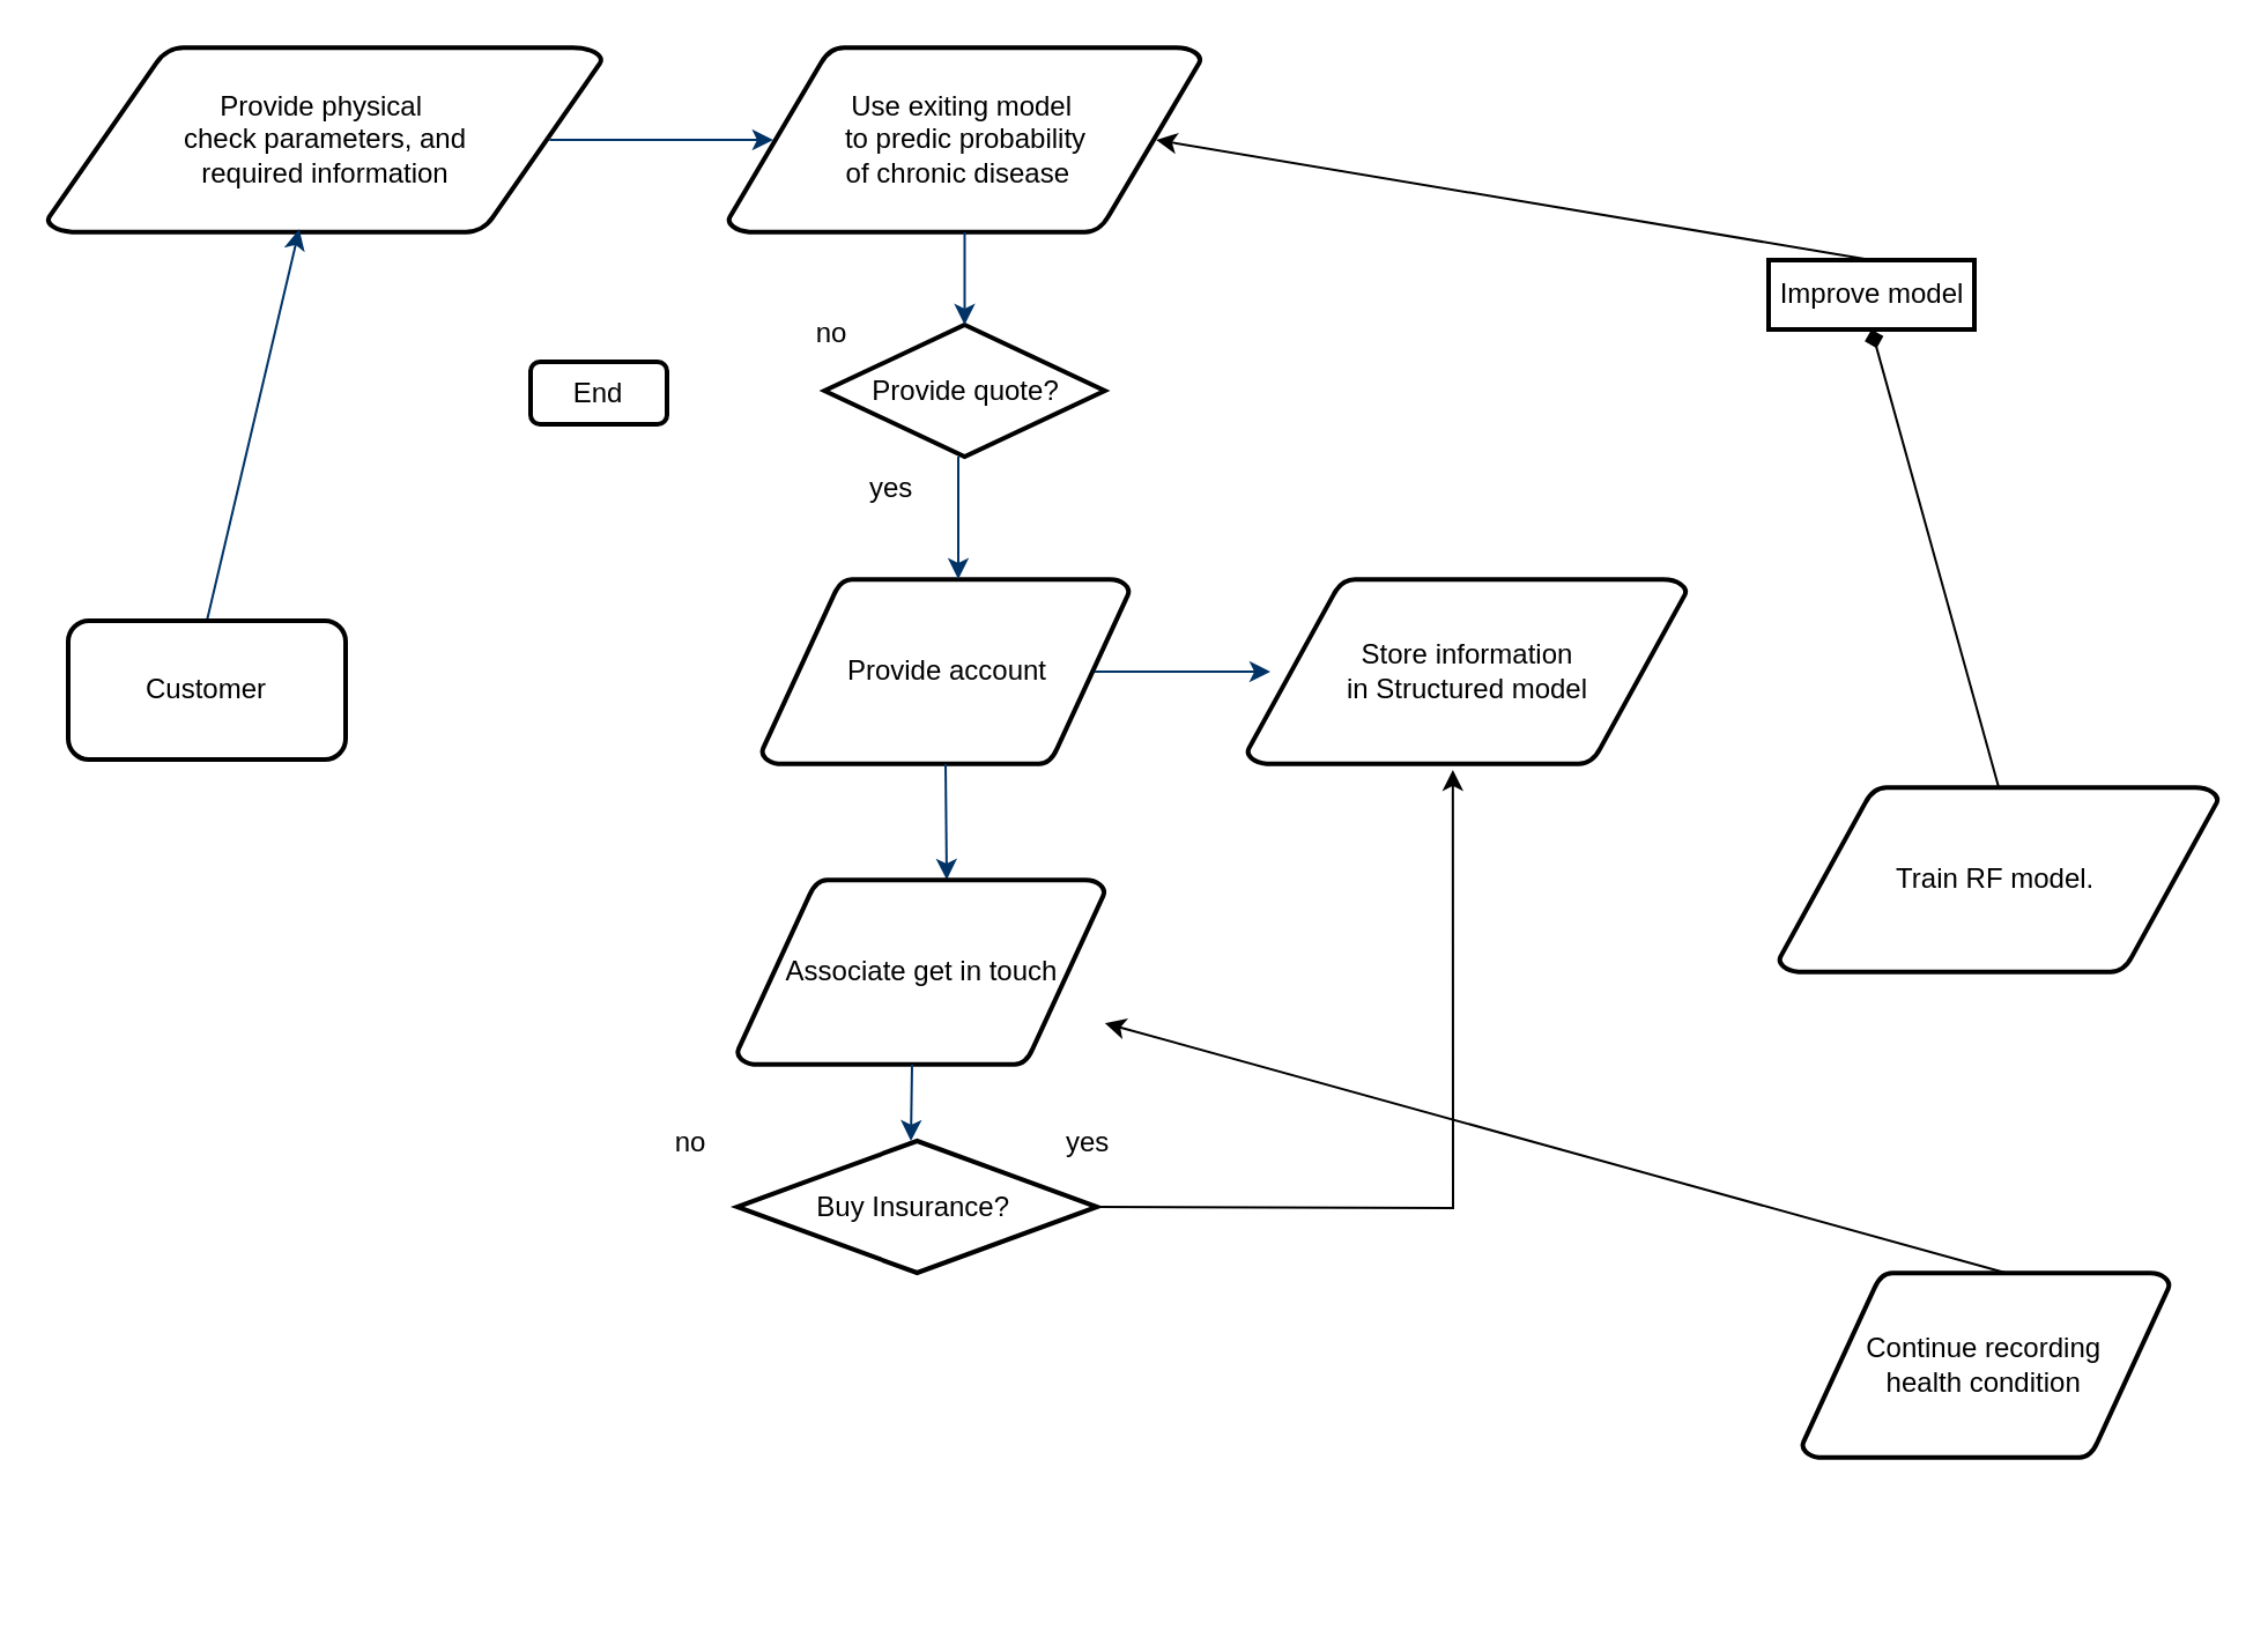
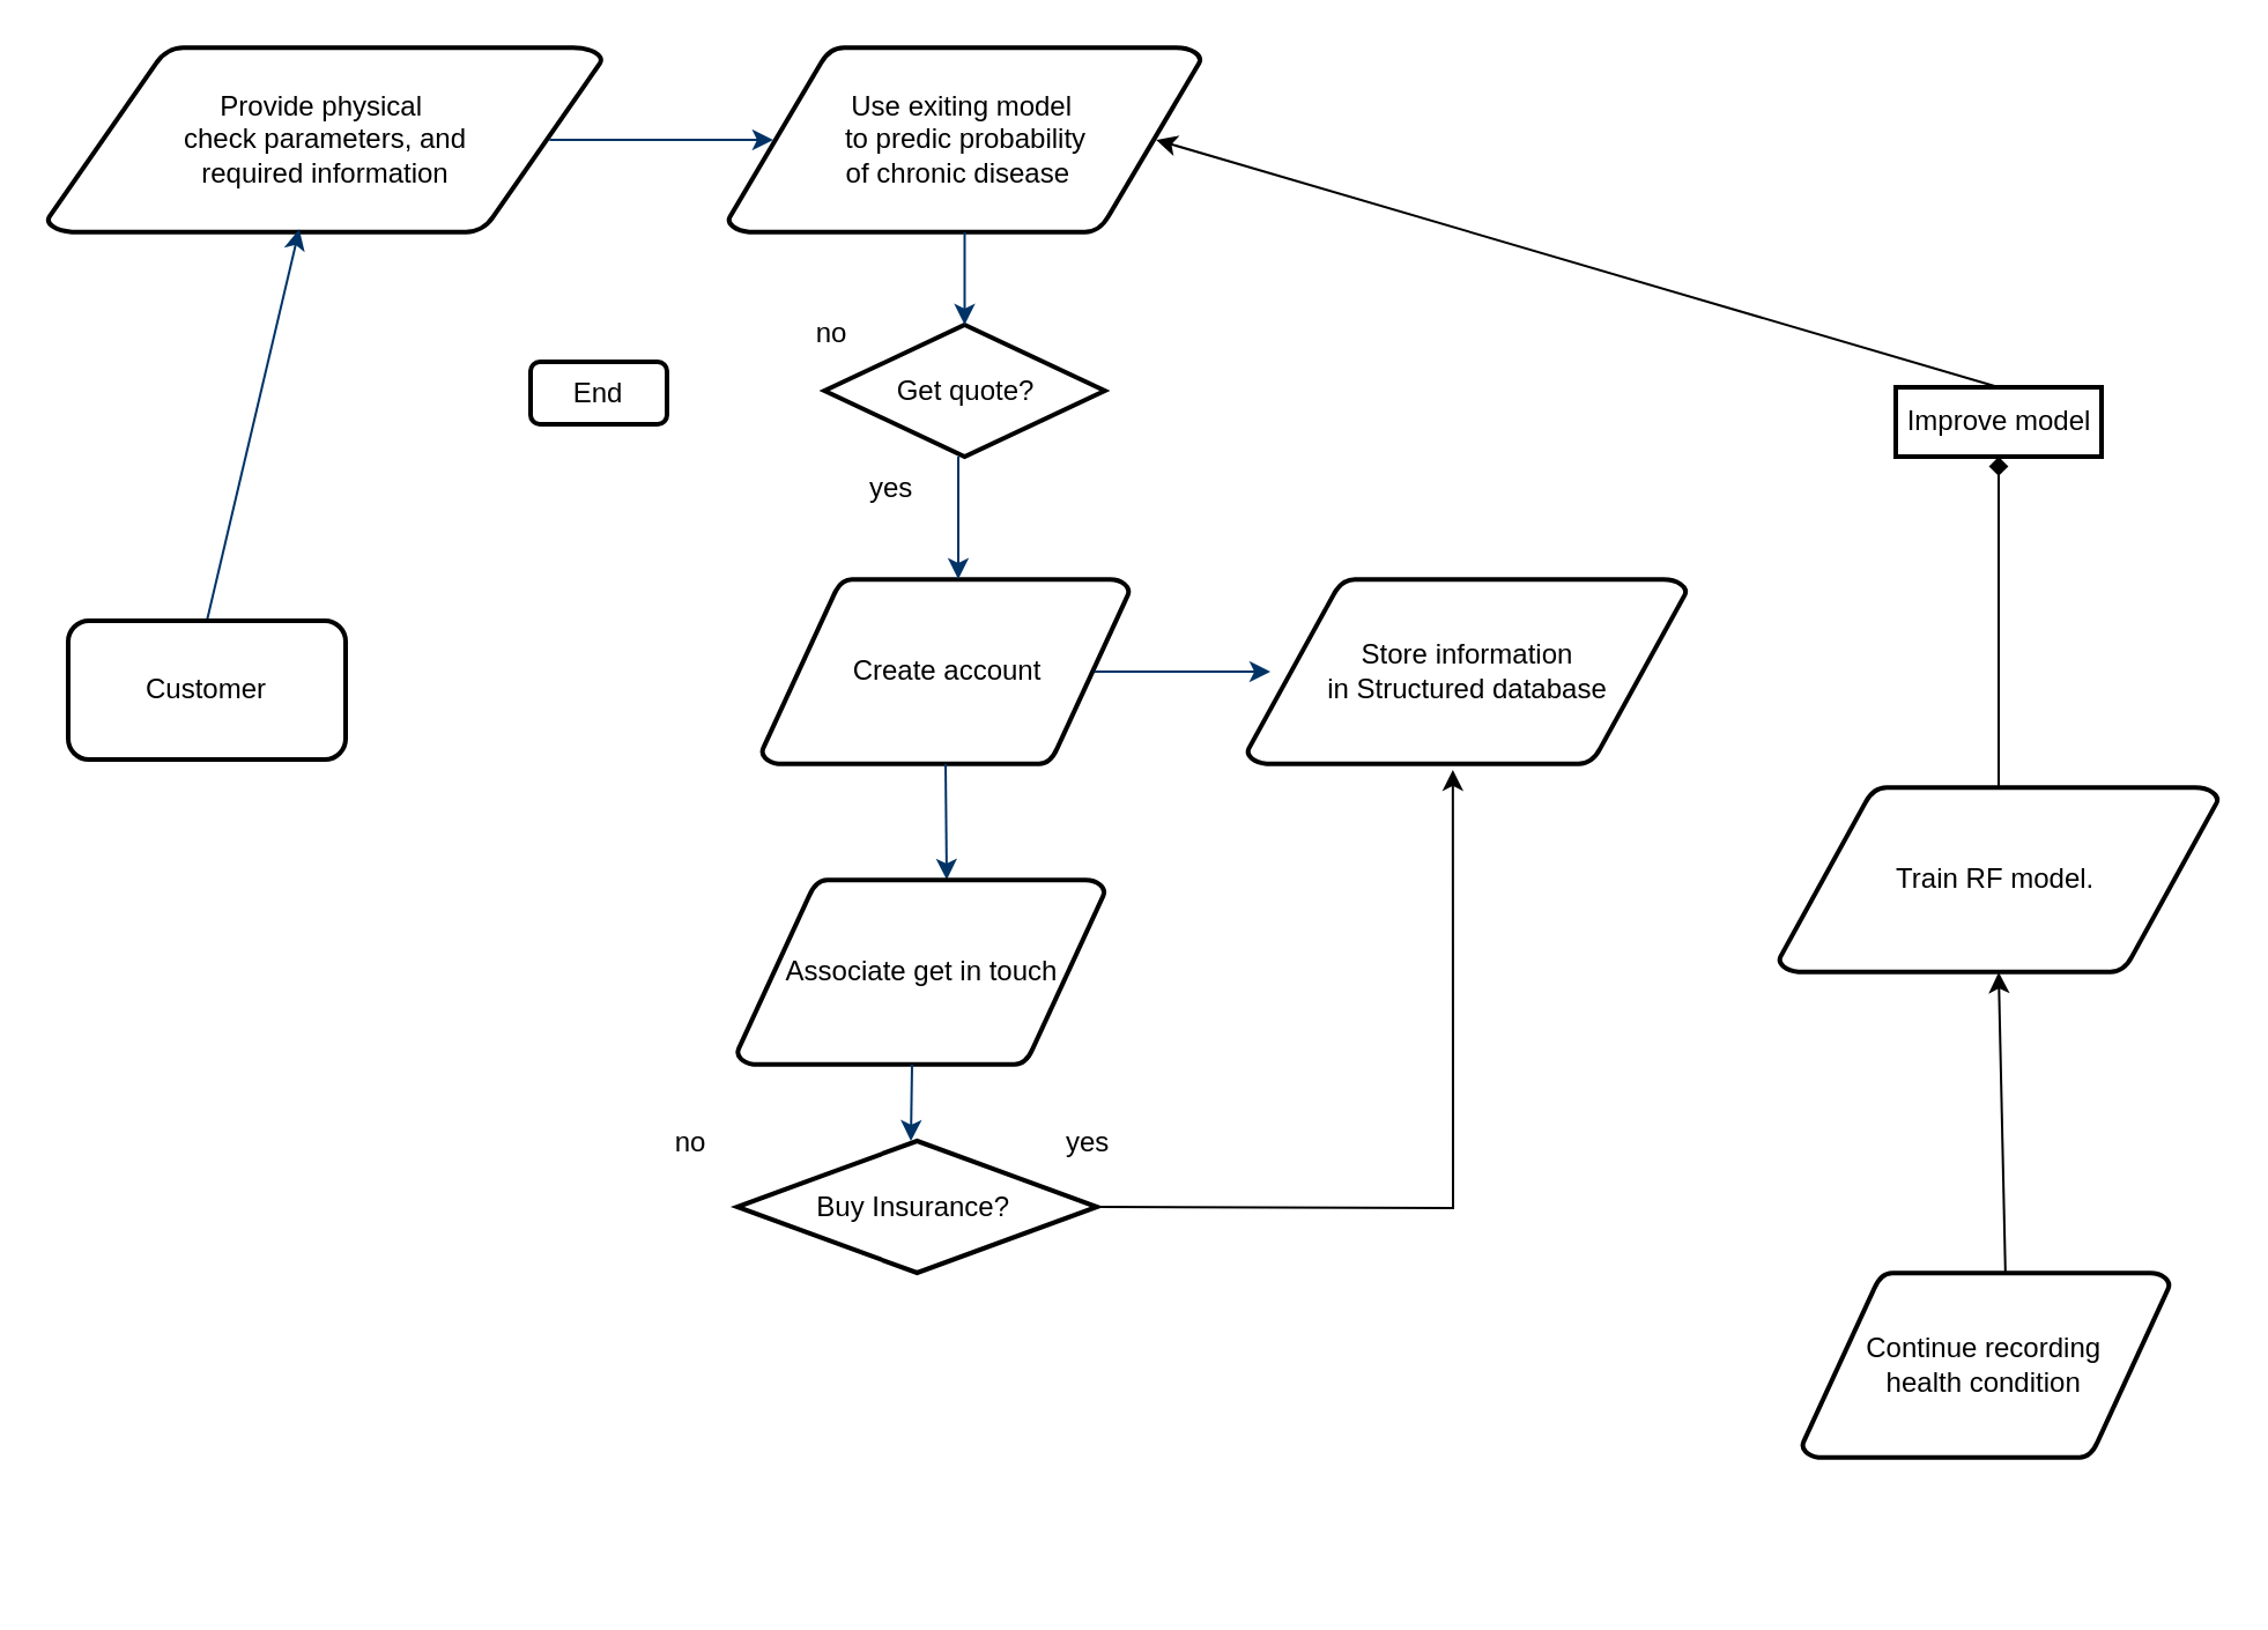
  <mxCell id="0" />
  <mxCell id="1" parent="0" />
  <mxCell id="2" value="Provide physical&amp;nbsp;&lt;br&gt;check parameters, and&lt;br&gt;required information" style="shape=mxgraph.flowchart.data;strokeWidth=2;gradientColor=none;gradientDirection=north;fontStyle=0;html=1;" parent="1" vertex="1"><mxGeometry x="20" y="20" width="240" height="80" as="geometry" /></mxCell>
- <mxCell id="3" value="Provide account" style="shape=mxgraph.flowchart.data;strokeWidth=2;gradientColor=none;gradientDirection=north;fontStyle=0;html=1;" parent="1" vertex="1"><mxGeometry x="329" y="250" width="159" height="80" as="geometry" /></mxCell>
+ <mxCell id="3" value="Create account" style="shape=mxgraph.flowchart.data;strokeWidth=2;gradientColor=none;gradientDirection=north;fontStyle=0;html=1;" parent="1" vertex="1"><mxGeometry x="329" y="250" width="159" height="80" as="geometry" /></mxCell>
  <mxCell id="4" value="Use exiting model&amp;nbsp;&lt;br&gt;to predic probability&lt;br&gt;of chronic disease&amp;nbsp;&amp;nbsp;" style="shape=mxgraph.flowchart.data;strokeWidth=2;gradientColor=none;gradientDirection=north;fontStyle=0;html=1;" parent="1" vertex="1"><mxGeometry x="314.5" y="20" width="204.5" height="80" as="geometry" /></mxCell>
- <mxCell id="5" value="Provide quote?" style="shape=mxgraph.flowchart.decision;strokeWidth=2;gradientColor=none;gradientDirection=north;fontStyle=0;html=1;" parent="1" vertex="1"><mxGeometry x="356.13" y="140" width="121.25" height="57" as="geometry" /></mxCell>
+ <mxCell id="5" value="Get quote?" style="shape=mxgraph.flowchart.decision;strokeWidth=2;gradientColor=none;gradientDirection=north;fontStyle=0;html=1;" parent="1" vertex="1"><mxGeometry x="356.13" y="140" width="121.25" height="57" as="geometry" /></mxCell>
  <mxCell id="6" style="fontStyle=1;strokeColor=#003366;strokeWidth=1;html=1;entryX=0.454;entryY=0.983;entryDx=0;entryDy=0;entryPerimeter=0;exitX=0.5;exitY=0;exitDx=0;exitDy=0;" parent="1" source="28" target="2" edge="1"><mxGeometry relative="1" as="geometry"><mxPoint x="128.991" y="153" as="sourcePoint" /></mxGeometry></mxCell>
  <mxCell id="7" style="fontStyle=1;strokeColor=#003366;strokeWidth=1;html=1;exitX=0.905;exitY=0.5;exitDx=0;exitDy=0;exitPerimeter=0;entryX=0.095;entryY=0.5;entryDx=0;entryDy=0;entryPerimeter=0;" parent="1" source="2" target="4" edge="1"><mxGeometry relative="1" as="geometry" /></mxCell>
  <mxCell id="8" value="yes" style="text;fontStyle=0;html=1;strokeColor=none;gradientColor=none;fillColor=none;strokeWidth=2;" parent="1" vertex="1"><mxGeometry x="374" y="197" width="40" height="26" as="geometry" /></mxCell>
- <mxCell id="9" value="Store information&lt;br&gt;in Structured model" style="shape=mxgraph.flowchart.data;strokeWidth=2;gradientColor=none;gradientDirection=north;fontStyle=0;html=1;" parent="1" vertex="1"><mxGeometry x="539" y="250" width="190" height="80" as="geometry" /></mxCell>
+ <mxCell id="9" value="Store information&lt;br&gt;in Structured database" style="shape=mxgraph.flowchart.data;strokeWidth=2;gradientColor=none;gradientDirection=north;fontStyle=0;html=1;" parent="1" vertex="1"><mxGeometry x="539" y="250" width="190" height="80" as="geometry" /></mxCell>
  <mxCell id="10" value="no" style="text;fontStyle=0;html=1;strokeColor=none;gradientColor=none;fillColor=none;strokeWidth=2;align=center;" parent="1" vertex="1"><mxGeometry x="339" y="130" width="40" height="26" as="geometry" /></mxCell>
  <mxCell id="11" value="" style="edgeStyle=elbowEdgeStyle;elbow=horizontal;fontStyle=1;strokeColor=#003366;strokeWidth=1;html=1;exitX=0.5;exitY=1;exitDx=0;exitDy=0;exitPerimeter=0;" parent="1" source="3" edge="1"><mxGeometry width="100" height="100" as="geometry"><mxPoint x="249" y="570" as="sourcePoint" /><mxPoint x="409" y="380" as="targetPoint" /><Array as="points"><mxPoint x="409" y="370" /><mxPoint x="249" y="570" /></Array></mxGeometry></mxCell>
  <mxCell id="12" value="" style="edgeStyle=elbowEdgeStyle;elbow=horizontal;fontStyle=1;strokeColor=#003366;strokeWidth=1;html=1;exitX=0.905;exitY=0.5;exitDx=0;exitDy=0;exitPerimeter=0;" parent="1" source="3" edge="1"><mxGeometry width="100" height="100" as="geometry"><mxPoint x="-181" y="-10" as="sourcePoint" /><mxPoint x="549" y="290" as="targetPoint" /><Array as="points"><mxPoint x="529" y="310" /></Array></mxGeometry></mxCell>
  <mxCell id="13" style="fontStyle=1;strokeColor=#003366;strokeWidth=1;html=1;exitX=0.5;exitY=1;exitDx=0;exitDy=0;exitPerimeter=0;entryX=0.5;entryY=0;entryDx=0;entryDy=0;entryPerimeter=0;" parent="1" source="4" target="5" edge="1"><mxGeometry relative="1" as="geometry"><mxPoint x="247.2" y="70" as="sourcePoint" /><mxPoint x="343.928" y="70" as="targetPoint" /></mxGeometry></mxCell>
  <mxCell id="14" value="" style="edgeStyle=elbowEdgeStyle;elbow=horizontal;exitX=1;exitY=0;fontStyle=1;strokeColor=#003366;strokeWidth=1;html=1;exitDx=0;exitDy=0;" parent="1" source="8" edge="1"><mxGeometry x="10" y="10" width="100" height="100" as="geometry"><mxPoint x="213.395" y="450" as="sourcePoint" /><mxPoint x="414" y="250" as="targetPoint" /><Array as="points"><mxPoint x="414" y="250" /></Array></mxGeometry></mxCell>
  <mxCell id="15" value="Associate get in touch" style="shape=mxgraph.flowchart.data;strokeWidth=2;gradientColor=none;gradientDirection=north;fontStyle=0;html=1;" parent="1" vertex="1"><mxGeometry x="318.38" y="380" width="159" height="80" as="geometry" /></mxCell>
  <mxCell id="16" value="Buy Insurance?&amp;nbsp;" style="shape=mxgraph.flowchart.decision;strokeWidth=2;gradientColor=none;gradientDirection=north;fontStyle=0;html=1;" parent="1" vertex="1"><mxGeometry x="318.38" y="493" width="155.63" height="57" as="geometry" /></mxCell>
  <mxCell id="17" value="" style="edgeStyle=elbowEdgeStyle;elbow=horizontal;fontStyle=1;strokeColor=#003366;strokeWidth=1;html=1;" parent="1" edge="1"><mxGeometry x="-15.5" y="113" width="100" height="100" as="geometry"><mxPoint x="394" y="460" as="sourcePoint" /><mxPoint x="393.5" y="493" as="targetPoint" /><Array as="points"><mxPoint x="393.5" y="483" /><mxPoint x="233.5" y="683" /></Array></mxGeometry></mxCell>
  <mxCell id="18" value="yes" style="text;fontStyle=0;html=1;strokeColor=none;gradientColor=none;fillColor=none;strokeWidth=2;" parent="1" vertex="1"><mxGeometry x="459" y="480" width="40" height="26" as="geometry" /></mxCell>
  <mxCell id="19" value="" style="endArrow=classic;html=1;rounded=0;entryX=0.468;entryY=1.031;entryDx=0;entryDy=0;entryPerimeter=0;exitX=1;exitY=0.5;exitDx=0;exitDy=0;exitPerimeter=0;" parent="1" source="16" target="9" edge="1"><mxGeometry width="50" height="50" relative="1" as="geometry"><mxPoint x="454" y="430" as="sourcePoint" /><mxPoint x="504" y="380" as="targetPoint" /><Array as="points"><mxPoint x="628" y="522" /></Array></mxGeometry></mxCell>
  <mxCell id="20" value="no" style="text;fontStyle=0;html=1;strokeColor=none;gradientColor=none;fillColor=none;strokeWidth=2;align=center;" parent="1" vertex="1"><mxGeometry x="278.38" y="480" width="40" height="26" as="geometry" /></mxCell>
  <mxCell id="21" value="Continue recording&amp;nbsp;&lt;br&gt;health condition&amp;nbsp;" style="shape=mxgraph.flowchart.data;strokeWidth=2;gradientColor=none;gradientDirection=north;fontStyle=0;html=1;" parent="1" vertex="1"><mxGeometry x="779" y="550" width="159" height="80" as="geometry" /></mxCell>
- <mxCell id="22" value="" style="endArrow=classic;html=1;rounded=0;exitX=0.553;exitY=0;exitDx=0;exitDy=0;exitPerimeter=0;" parent="1" source="21" target="15" edge="1"><mxGeometry width="50" height="50" relative="1" as="geometry"><mxPoint x="329" y="410" as="sourcePoint" /><mxPoint x="115.701" y="480" as="targetPoint" /></mxGeometry></mxCell>
+ <mxCell id="22" value="" style="endArrow=classic;html=1;rounded=0;exitX=0.553;exitY=0;exitDx=0;exitDy=0;exitPerimeter=0;entryX=0.5;entryY=1;entryDx=0;entryDy=0;entryPerimeter=0;" parent="1" source="21" target="23" edge="1"><mxGeometry width="50" height="50" relative="1" as="geometry"><mxPoint x="329" y="410" as="sourcePoint" /><mxPoint x="115.701" y="480" as="targetPoint" /></mxGeometry></mxCell>
  <mxCell id="23" value="Train RF model.&amp;nbsp;" style="shape=mxgraph.flowchart.data;strokeWidth=2;gradientColor=none;gradientDirection=north;fontStyle=0;html=1;" parent="1" vertex="1"><mxGeometry x="769" y="340" width="190" height="80" as="geometry" /></mxCell>
  <mxCell id="24" value="" style="endArrow=diamond;html=1;rounded=0;exitX=0.5;exitY=0;exitDx=0;exitDy=0;exitPerimeter=0;entryX=0.5;entryY=1;entryDx=0;entryDy=0;" parent="1" source="23" edge="1" target="26"><mxGeometry width="50" height="50" relative="1" as="geometry"><mxPoint x="114.5" y="253" as="sourcePoint" /><mxPoint x="116.188" y="221.816" as="targetPoint" /></mxGeometry></mxCell>
  <mxCell id="25" value="" style="endArrow=classic;html=1;rounded=0;exitX=0.5;exitY=0;exitDx=0;exitDy=0;entryX=0.905;entryY=0.5;entryDx=0;entryDy=0;entryPerimeter=0;" parent="1" source="26" target="4" edge="1"><mxGeometry width="50" height="50" relative="1" as="geometry"><mxPoint x="128.75" y="189.33" as="sourcePoint" /><mxPoint x="135" y="364" as="targetPoint" /></mxGeometry></mxCell>
- <mxCell id="26" value="Improve model" style="rounded=0;whiteSpace=wrap;html=1;strokeWidth=2;" vertex="1" parent="1"><mxGeometry x="764.5" y="112" width="89" height="30" as="geometry" /></mxCell>
+ <mxCell id="26" value="Improve model" style="rounded=0;whiteSpace=wrap;html=1;strokeWidth=2;" vertex="1" parent="1"><mxGeometry x="819.5" y="167" width="89" height="30" as="geometry" /></mxCell>
  <mxCell id="27" value="End" style="whiteSpace=wrap;html=1;strokeWidth=2;rounded=1;" vertex="1" parent="1"><mxGeometry x="229" y="156" width="59" height="27" as="geometry" /></mxCell>
  <mxCell id="28" value="Customer" style="rounded=1;whiteSpace=wrap;html=1;strokeWidth=2;" vertex="1" parent="1"><mxGeometry x="29" y="268" width="120" height="60" as="geometry" /></mxCell>
